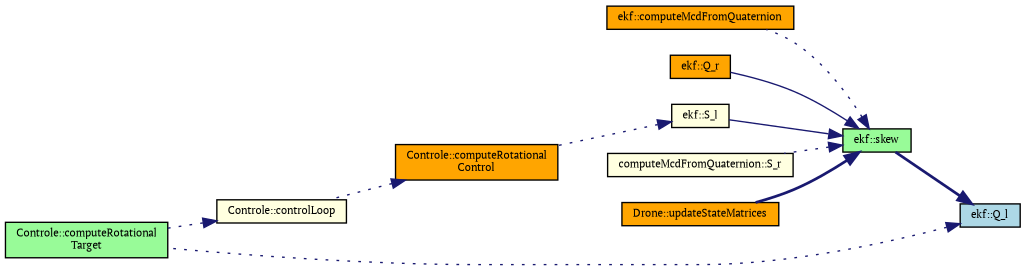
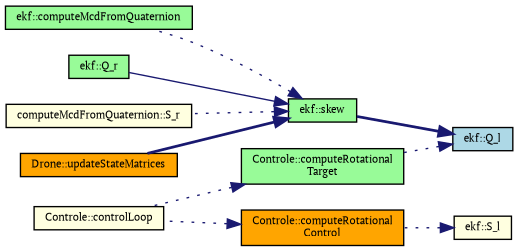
  digraph {
    fontname="PT Serif"
    rankdir=RL
    node [color=black fillcolor=orange fontname="PT Serif" fontsize=8 shape=record style=filled]
    edge [color=midnightblue dir=back fontname="PT Serif" fontsize=8 labelfontname=DejaVuSansMono labelfontsize=8 style=dotted]
    n1 [fillcolor=palegreen fontcolor=black height=0.2 label="ekf::skew" width=0.4]
-   n2 [height=0.2 label="ekf::computeMcdFromQuaternion" width=0.4]
-   n3 [height=0.2 label="ekf::Q_r" width=0.4]
+   n2 [fillcolor=palegreen height=0.2 label="ekf::computeMcdFromQuaternion" width=0.4]
+   n3 [fillcolor=palegreen height=0.2 label="ekf::Q_r" width=0.4]
    n4 [fillcolor=lightyellow height=0.2 label="ekf::S_l" width=0.4]
    n5 [fillcolor=lightyellow height=0.2 label="computeMcdFromQuaternion::S_r" width=0.4]
    n6 [height=0.2 label="Drone::updateStateMatrices" width=0.4]
    n7 [fillcolor=lightblue height=0.2 label="ekf::Q_l" width=0.4]
    n8 [fillcolor=palegreen height=0.2 label="Controle::computeRotational\lTarget" width=0.4]
    n9 [height=0.2 label="Controle::computeRotational\lControl" width=0.4]
    n10 [fillcolor=lightyellow height=0.2 label="Controle::controlLoop" width=0.4]
    n1 -> n2
    n1 -> n3 [style=solid]
-   n1 -> n4 [style=solid]
    n1 -> n5
    n1 -> n6 [style=bold]
    n4 -> n9
    n7 -> n1 [style=bold]
    n7 -> n8
-   n10 -> n8
+   n8 -> n10
    n9 -> n10
  }
